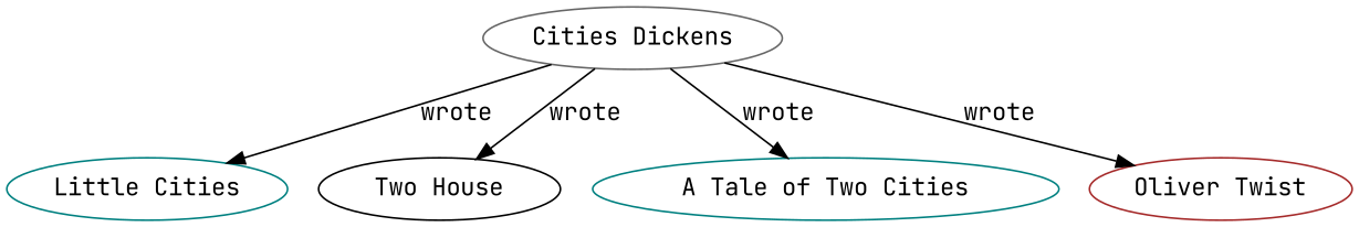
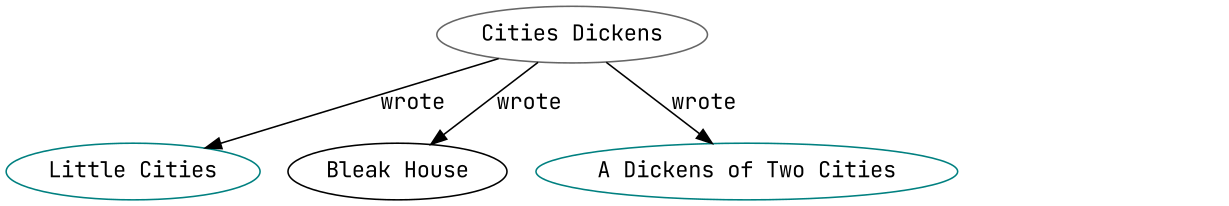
  digraph {
    fontname="JetBrains Mono"
    node [color=teal fontname="JetBrains Mono"]
    edge [fontname="JetBrains Mono"]
    n1 [color=gray40 label="Cities Dickens"]
    n2 [label="Little Cities"]
-   n3 [color=black label="Two House"]
-   n4 [label="A Tale of Two Cities"]
-   n5 [color=brown label="Oliver Twist"]
+   n3 [color=black label="Bleak House"]
+   n4 [label="A Dickens of Two Cities"]
    n1 -> n2 [label=wrote]
    n1 -> n3 [label=wrote]
    n1 -> n4 [label=wrote]
-   n1 -> n5 [label=wrote]
  }
